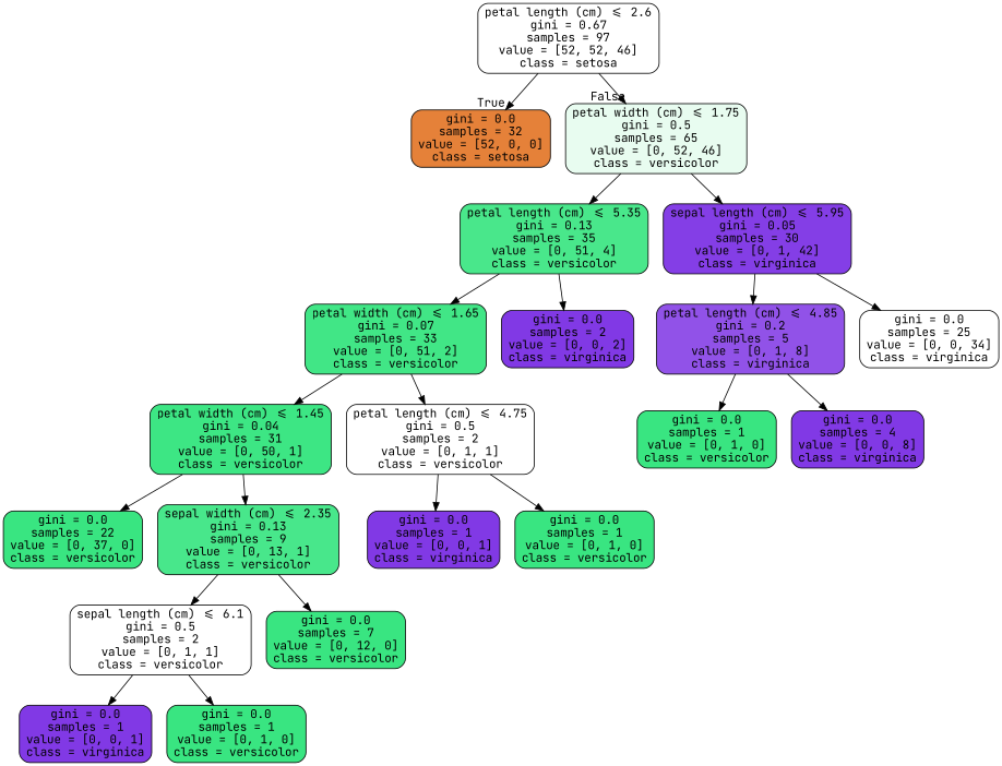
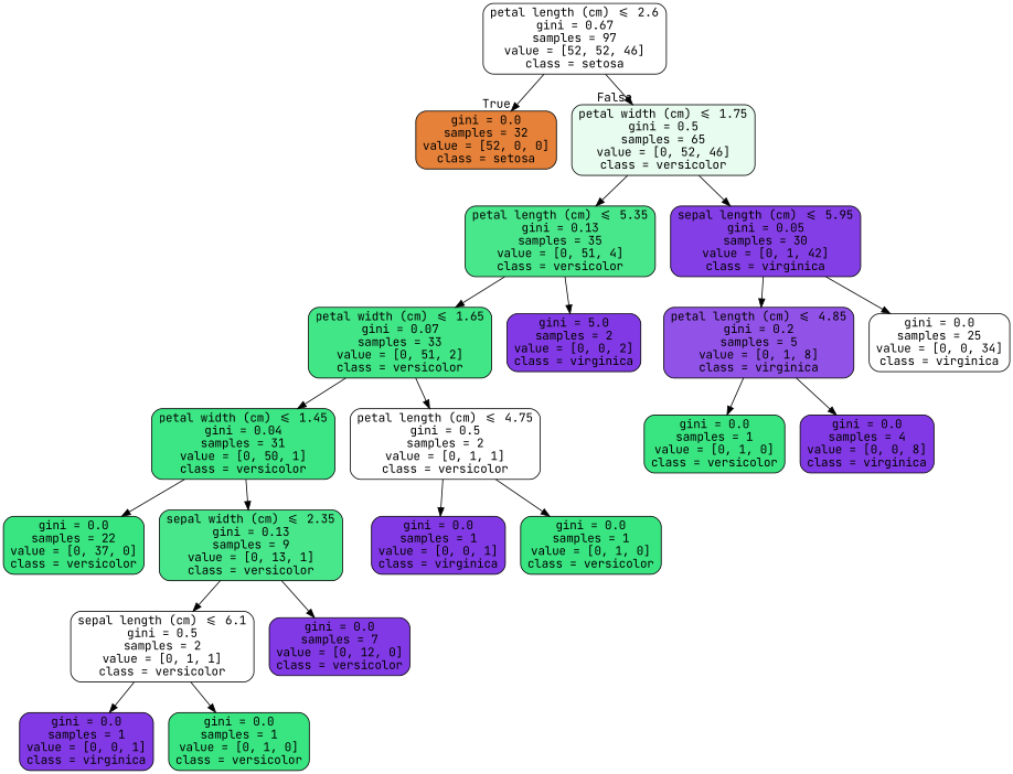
  digraph {
    fontname="JetBrains Mono"
    node [color=black fillcolor="#39e581" fontname="JetBrains Mono" shape=box style="filled, rounded"]
    edge [fontname="JetBrains Mono"]
    n1 [fillcolor="#ffffff" label="petal length (cm) <= 2.6\ngini = 0.67\nsamples = 97\nvalue = [52, 52, 46]\nclass = setosa"]
    n2 [fillcolor="#e58139" label="gini = 0.0\nsamples = 32\nvalue = [52, 0, 0]\nclass = setosa"]
    n3 [fillcolor="#e8fcf0" label="petal width (cm) <= 1.75\ngini = 0.5\nsamples = 65\nvalue = [0, 52, 46]\nclass = versicolor"]
    n4 [fillcolor="#49e78b" label="petal length (cm) <= 5.35\ngini = 0.13\nsamples = 35\nvalue = [0, 51, 4]\nclass = versicolor"]
    n5 [fillcolor="#843ee6" label="sepal length (cm) <= 5.95\ngini = 0.05\nsamples = 30\nvalue = [0, 1, 42]\nclass = virginica"]
    n6 [fillcolor="#41e686" label="petal width (cm) <= 1.65\ngini = 0.07\nsamples = 33\nvalue = [0, 51, 2]\nclass = versicolor"]
-   n7 [fillcolor="#8139e5" label="gini = 0.0\nsamples = 2\nvalue = [0, 0, 2]\nclass = virginica"]
+   n7 [fillcolor="#8139e5" label="gini = 5.0\nsamples = 2\nvalue = [0, 0, 2]\nclass = virginica"]
    n8 [fillcolor="#9152e8" label="petal length (cm) <= 4.85\ngini = 0.2\nsamples = 5\nvalue = [0, 1, 8]\nclass = virginica"]
    n9 [fillcolor="#ffffff" label="gini = 0.0\nsamples = 25\nvalue = [0, 0, 34]\nclass = virginica"]
    n10 [fillcolor="#3de684" label="petal width (cm) <= 1.45\ngini = 0.04\nsamples = 31\nvalue = [0, 50, 1]\nclass = versicolor"]
    n11 [fillcolor="#ffffff" label="petal length (cm) <= 4.75\ngini = 0.5\nsamples = 2\nvalue = [0, 1, 1]\nclass = versicolor"]
    n12 [label="gini = 0.0\nsamples = 22\nvalue = [0, 37, 0]\nclass = versicolor"]
    n13 [fillcolor="#48e78b" label="sepal width (cm) <= 2.35\ngini = 0.13\nsamples = 9\nvalue = [0, 13, 1]\nclass = versicolor"]
    n14 [fillcolor="#8139e5" label="gini = 0.0\nsamples = 1\nvalue = [0, 0, 1]\nclass = virginica"]
    n15 [label="gini = 0.0\nsamples = 1\nvalue = [0, 1, 0]\nclass = versicolor"]
    n16 [fillcolor="#ffffff" label="sepal length (cm) <= 6.1\ngini = 0.5\nsamples = 2\nvalue = [0, 1, 1]\nclass = versicolor"]
-   n17 [label="gini = 0.0\nsamples = 7\nvalue = [0, 12, 0]\nclass = versicolor"]
+   n17 [fillcolor="#8139e5" label="gini = 0.0\nsamples = 7\nvalue = [0, 12, 0]\nclass = versicolor"]
    n18 [fillcolor="#8139e5" label="gini = 0.0\nsamples = 1\nvalue = [0, 0, 1]\nclass = virginica"]
    n19 [label="gini = 0.0\nsamples = 1\nvalue = [0, 1, 0]\nclass = versicolor"]
    n20 [label="gini = 0.0\nsamples = 1\nvalue = [0, 1, 0]\nclass = versicolor"]
    n21 [fillcolor="#8139e5" label="gini = 0.0\nsamples = 4\nvalue = [0, 0, 8]\nclass = virginica"]
    n1 -> n2 [headlabel=True labelangle=45 labeldistance=2.5]
    n1 -> n3 [headlabel=False labelangle=-45 labeldistance=2.5]
    n3 -> n4
    n3 -> n5
    n4 -> n6
    n4 -> n7
    n5 -> n8
    n5 -> n9
    n6 -> n10
    n6 -> n11
    n8 -> n20
    n8 -> n21
    n10 -> n12
    n10 -> n13
    n11 -> n14
    n11 -> n15
    n13 -> n16
    n13 -> n17
    n16 -> n18
    n16 -> n19
  }
